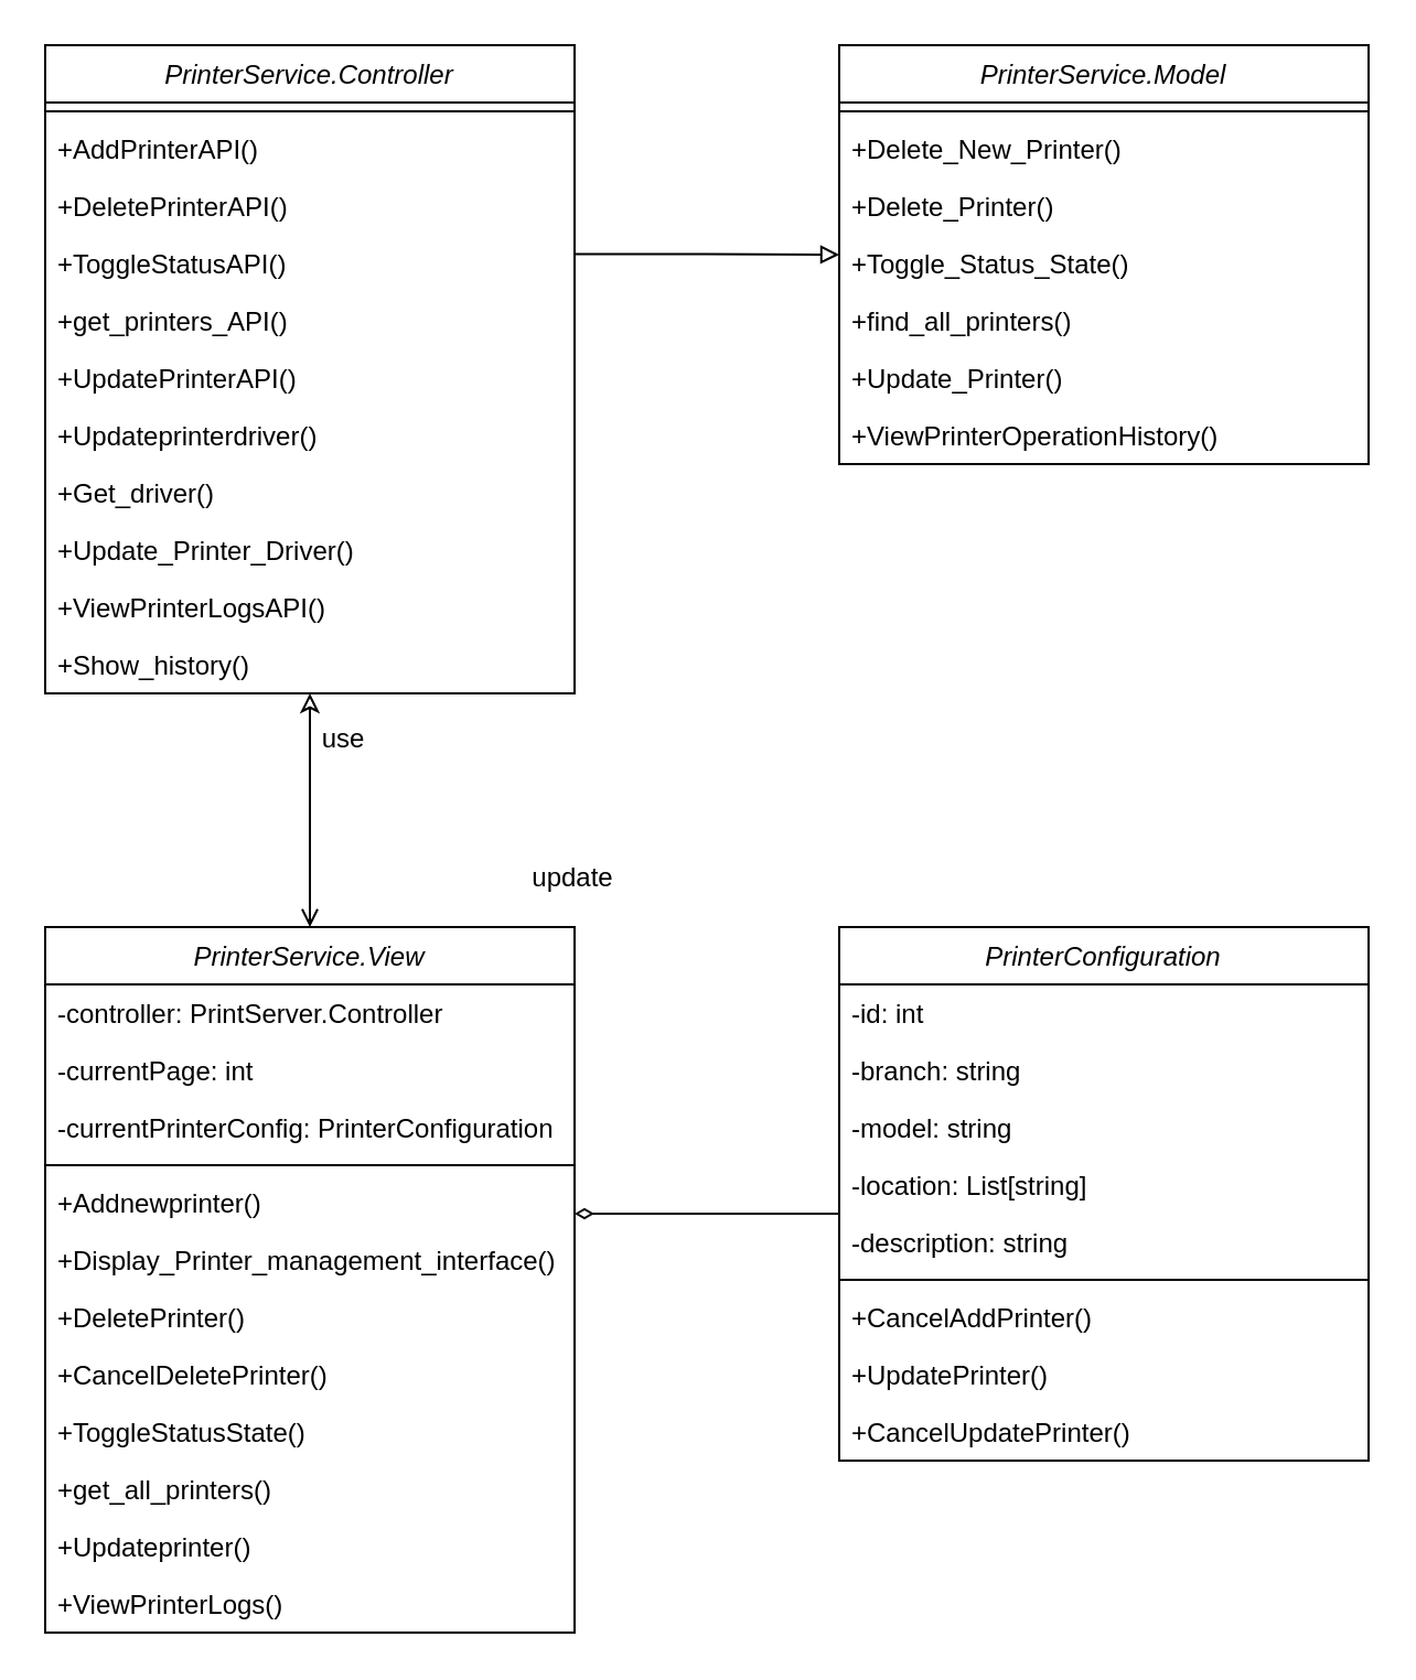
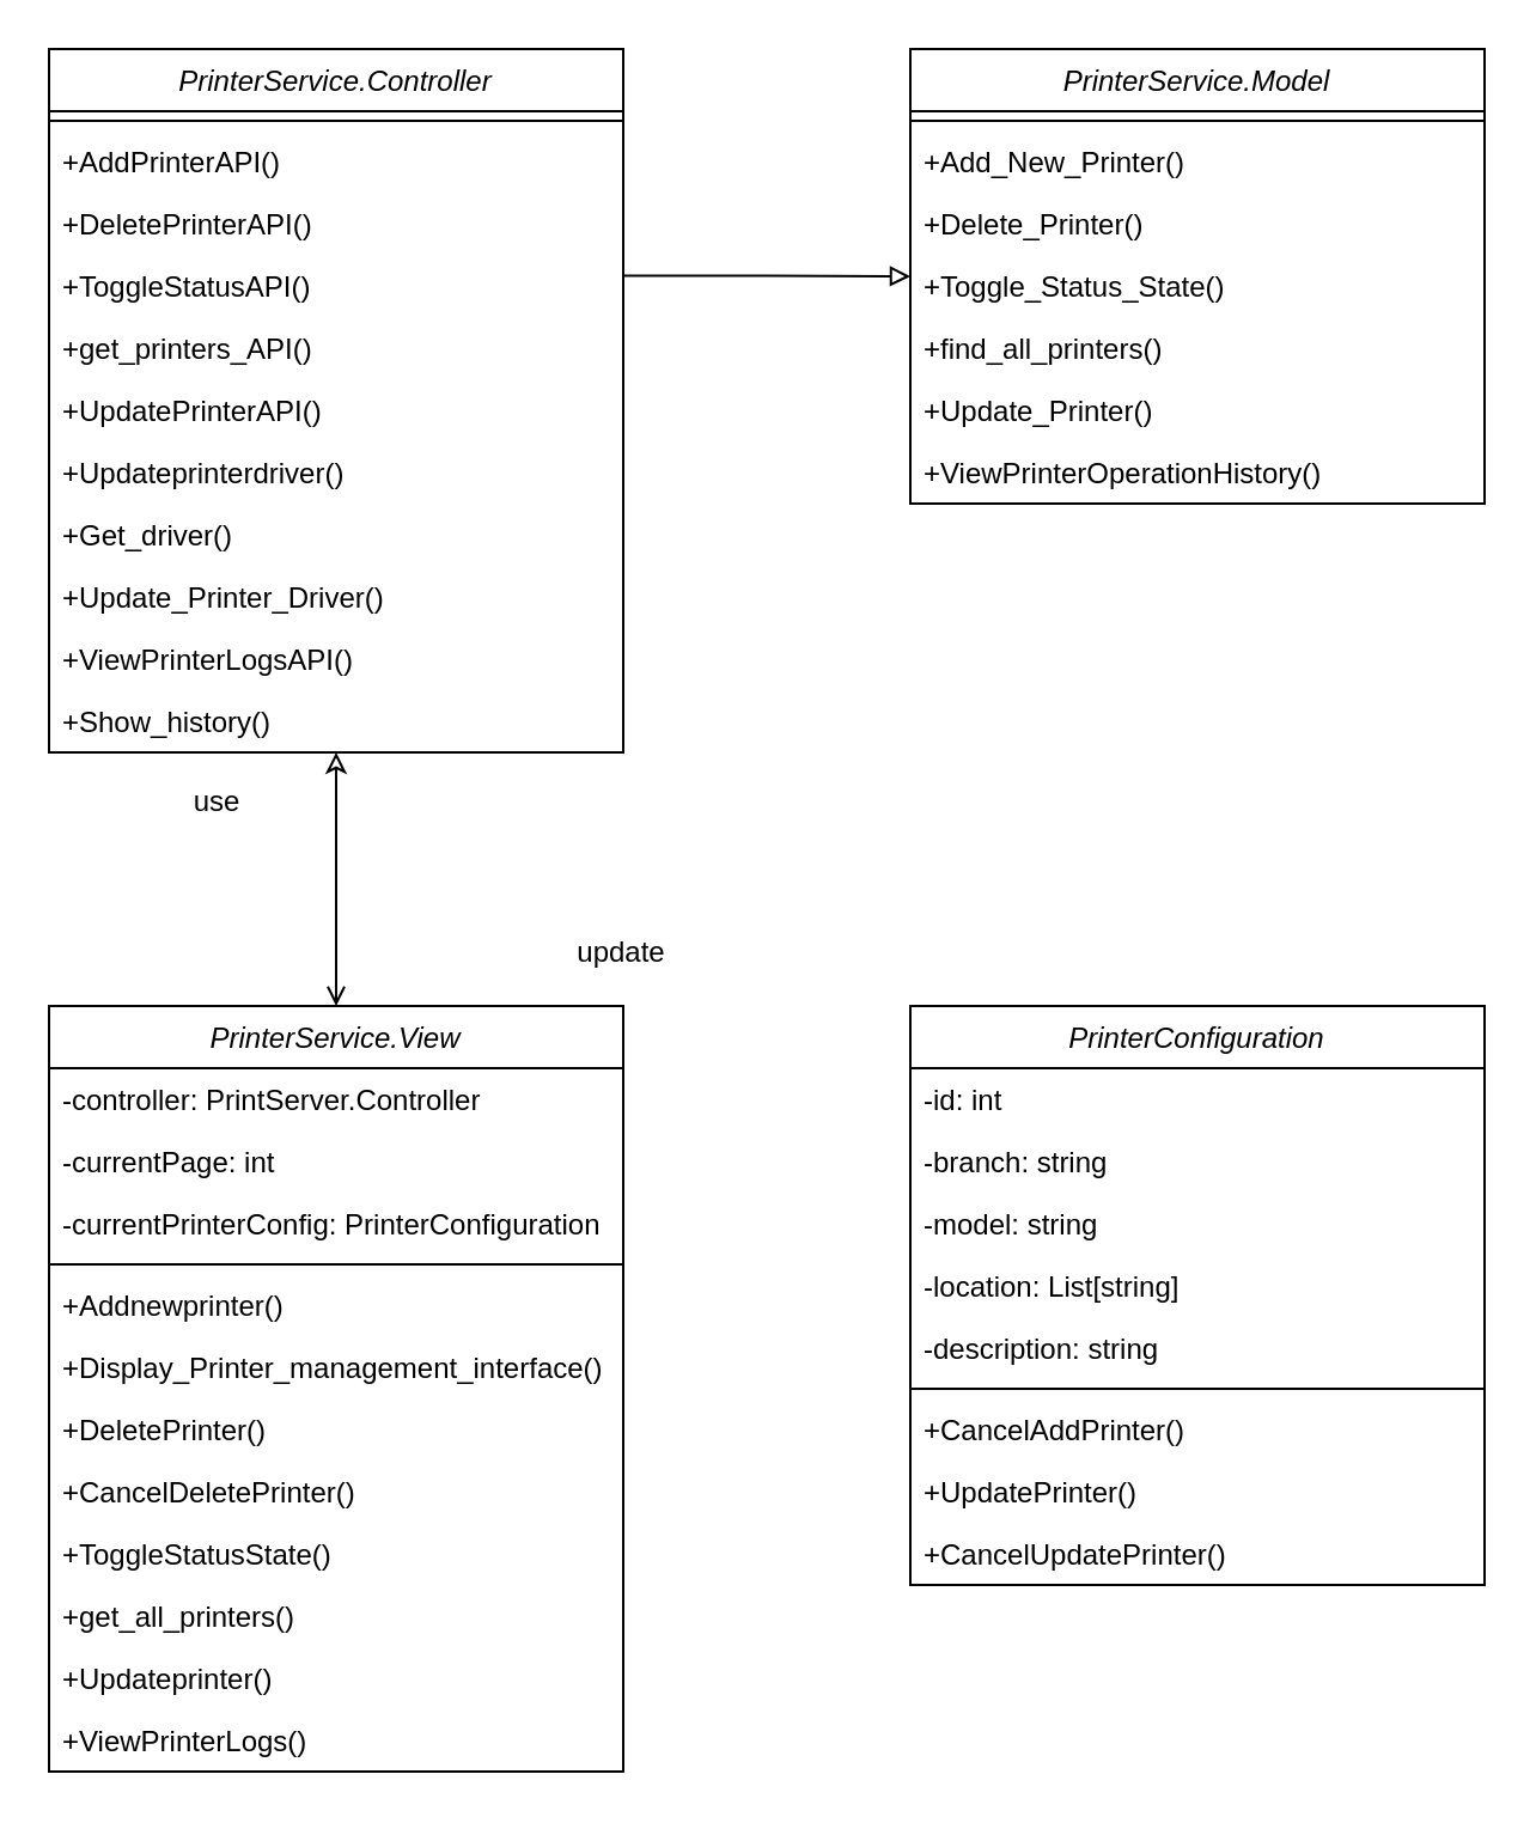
  <mxCell id="0" />
  <mxCell id="1" parent="0" />
  <mxCell id="2" value="" style="edgeStyle=orthogonalEdgeStyle;rounded=0;orthogonalLoop=1;jettySize=auto;html=1;endArrow=classic;endFill=0;startArrow=open;startFill=0;" edge="1" parent="1" source="3" target="16"><mxGeometry relative="1" as="geometry" /></mxCell>
  <mxCell id="3" value="PrinterService.View" style="swimlane;fontStyle=2;align=center;verticalAlign=top;childLayout=stackLayout;horizontal=1;startSize=26;horizontalStack=0;resizeParent=1;resizeLast=0;collapsible=1;marginBottom=0;rounded=0;shadow=0;strokeWidth=1;" parent="1" vertex="1"><mxGeometry x="20" y="420" width="240" height="320" as="geometry"><mxRectangle x="230" y="140" width="160" height="26" as="alternateBounds" /></mxGeometry></mxCell>
  <mxCell id="4" value="-controller: PrintServer.Controller" style="text;align=left;verticalAlign=top;spacingLeft=4;spacingRight=4;overflow=hidden;rotatable=0;points=[[0,0.5],[1,0.5]];portConstraint=eastwest;" parent="3" vertex="1"><mxGeometry y="26" width="240" height="26" as="geometry" /></mxCell>
  <mxCell id="5" value="-currentPage: int" style="text;align=left;verticalAlign=top;spacingLeft=4;spacingRight=4;overflow=hidden;rotatable=0;points=[[0,0.5],[1,0.5]];portConstraint=eastwest;" vertex="1" parent="3"><mxGeometry y="52" width="240" height="26" as="geometry" /></mxCell>
  <mxCell id="6" value="-currentPrinterConfig: PrinterConfiguration" style="text;align=left;verticalAlign=top;spacingLeft=4;spacingRight=4;overflow=hidden;rotatable=0;points=[[0,0.5],[1,0.5]];portConstraint=eastwest;" vertex="1" parent="3"><mxGeometry y="78" width="240" height="26" as="geometry" /></mxCell>
  <mxCell id="7" value="" style="line;html=1;strokeWidth=1;align=left;verticalAlign=middle;spacingTop=-1;spacingLeft=3;spacingRight=3;rotatable=0;labelPosition=right;points=[];portConstraint=eastwest;" parent="3" vertex="1"><mxGeometry y="104" width="240" height="8" as="geometry" /></mxCell>
  <mxCell id="8" value="+Addnewprinter()" style="text;align=left;verticalAlign=top;spacingLeft=4;spacingRight=4;overflow=hidden;rotatable=0;points=[[0,0.5],[1,0.5]];portConstraint=eastwest;" parent="3" vertex="1"><mxGeometry y="112" width="240" height="26" as="geometry" /></mxCell>
  <mxCell id="9" value="+Display_Printer_management_interface()" style="text;align=left;verticalAlign=top;spacingLeft=4;spacingRight=4;overflow=hidden;rotatable=0;points=[[0,0.5],[1,0.5]];portConstraint=eastwest;" vertex="1" parent="3"><mxGeometry y="138" width="240" height="26" as="geometry" /></mxCell>
  <mxCell id="10" value="+DeletePrinter()" style="text;align=left;verticalAlign=top;spacingLeft=4;spacingRight=4;overflow=hidden;rotatable=0;points=[[0,0.5],[1,0.5]];portConstraint=eastwest;" vertex="1" parent="3"><mxGeometry y="164" width="240" height="26" as="geometry" /></mxCell>
  <mxCell id="11" value="+CancelDeletePrinter()&#10;" style="text;align=left;verticalAlign=top;spacingLeft=4;spacingRight=4;overflow=hidden;rotatable=0;points=[[0,0.5],[1,0.5]];portConstraint=eastwest;" vertex="1" parent="3"><mxGeometry y="190" width="240" height="26" as="geometry" /></mxCell>
  <mxCell id="12" value="+ToggleStatusState()" style="text;align=left;verticalAlign=top;spacingLeft=4;spacingRight=4;overflow=hidden;rotatable=0;points=[[0,0.5],[1,0.5]];portConstraint=eastwest;" vertex="1" parent="3"><mxGeometry y="216" width="240" height="26" as="geometry" /></mxCell>
  <mxCell id="13" value="+get_all_printers()" style="text;align=left;verticalAlign=top;spacingLeft=4;spacingRight=4;overflow=hidden;rotatable=0;points=[[0,0.5],[1,0.5]];portConstraint=eastwest;" vertex="1" parent="3"><mxGeometry y="242" width="240" height="26" as="geometry" /></mxCell>
  <mxCell id="14" value="+Updateprinter()" style="text;align=left;verticalAlign=top;spacingLeft=4;spacingRight=4;overflow=hidden;rotatable=0;points=[[0,0.5],[1,0.5]];portConstraint=eastwest;" vertex="1" parent="3"><mxGeometry y="268" width="240" height="26" as="geometry" /></mxCell>
  <mxCell id="15" value="+ViewPrinterLogs()" style="text;align=left;verticalAlign=top;spacingLeft=4;spacingRight=4;overflow=hidden;rotatable=0;points=[[0,0.5],[1,0.5]];portConstraint=eastwest;" vertex="1" parent="3"><mxGeometry y="294" width="240" height="26" as="geometry" /></mxCell>
  <mxCell id="16" value="PrinterService.Controller" style="swimlane;fontStyle=2;align=center;verticalAlign=top;childLayout=stackLayout;horizontal=1;startSize=26;horizontalStack=0;resizeParent=1;resizeLast=0;collapsible=1;marginBottom=0;rounded=0;shadow=0;strokeWidth=1;" vertex="1" parent="1"><mxGeometry x="20" y="20" width="240" height="294" as="geometry"><mxRectangle x="230" y="140" width="160" height="26" as="alternateBounds" /></mxGeometry></mxCell>
  <mxCell id="17" value="" style="line;html=1;strokeWidth=1;align=left;verticalAlign=middle;spacingTop=-1;spacingLeft=3;spacingRight=3;rotatable=0;labelPosition=right;points=[];portConstraint=eastwest;" vertex="1" parent="16"><mxGeometry y="26" width="240" height="8" as="geometry" /></mxCell>
  <mxCell id="18" value="+AddPrinterAPI()" style="text;align=left;verticalAlign=top;spacingLeft=4;spacingRight=4;overflow=hidden;rotatable=0;points=[[0,0.5],[1,0.5]];portConstraint=eastwest;" vertex="1" parent="16"><mxGeometry y="34" width="240" height="26" as="geometry" /></mxCell>
  <mxCell id="19" value="+DeletePrinterAPI()" style="text;align=left;verticalAlign=top;spacingLeft=4;spacingRight=4;overflow=hidden;rotatable=0;points=[[0,0.5],[1,0.5]];portConstraint=eastwest;" vertex="1" parent="16"><mxGeometry y="60" width="240" height="26" as="geometry" /></mxCell>
  <mxCell id="20" value="+ToggleStatusAPI()" style="text;align=left;verticalAlign=top;spacingLeft=4;spacingRight=4;overflow=hidden;rotatable=0;points=[[0,0.5],[1,0.5]];portConstraint=eastwest;" vertex="1" parent="16"><mxGeometry y="86" width="240" height="26" as="geometry" /></mxCell>
  <mxCell id="21" value="+get_printers_API()" style="text;align=left;verticalAlign=top;spacingLeft=4;spacingRight=4;overflow=hidden;rotatable=0;points=[[0,0.5],[1,0.5]];portConstraint=eastwest;" vertex="1" parent="16"><mxGeometry y="112" width="240" height="26" as="geometry" /></mxCell>
  <mxCell id="22" value="+UpdatePrinterAPI()" style="text;align=left;verticalAlign=top;spacingLeft=4;spacingRight=4;overflow=hidden;rotatable=0;points=[[0,0.5],[1,0.5]];portConstraint=eastwest;" vertex="1" parent="16"><mxGeometry y="138" width="240" height="26" as="geometry" /></mxCell>
  <mxCell id="23" value="+Updateprinterdriver()" style="text;align=left;verticalAlign=top;spacingLeft=4;spacingRight=4;overflow=hidden;rotatable=0;points=[[0,0.5],[1,0.5]];portConstraint=eastwest;" vertex="1" parent="16"><mxGeometry y="164" width="240" height="26" as="geometry" /></mxCell>
  <mxCell id="24" value="+Get_driver()" style="text;align=left;verticalAlign=top;spacingLeft=4;spacingRight=4;overflow=hidden;rotatable=0;points=[[0,0.5],[1,0.5]];portConstraint=eastwest;" vertex="1" parent="16"><mxGeometry y="190" width="240" height="26" as="geometry" /></mxCell>
  <mxCell id="25" value="+Update_Printer_Driver()" style="text;align=left;verticalAlign=top;spacingLeft=4;spacingRight=4;overflow=hidden;rotatable=0;points=[[0,0.5],[1,0.5]];portConstraint=eastwest;" vertex="1" parent="16"><mxGeometry y="216" width="240" height="26" as="geometry" /></mxCell>
  <mxCell id="26" value="+ViewPrinterLogsAPI()" style="text;align=left;verticalAlign=top;spacingLeft=4;spacingRight=4;overflow=hidden;rotatable=0;points=[[0,0.5],[1,0.5]];portConstraint=eastwest;" vertex="1" parent="16"><mxGeometry y="242" width="240" height="26" as="geometry" /></mxCell>
  <mxCell id="27" value="+Show_history()" style="text;align=left;verticalAlign=top;spacingLeft=4;spacingRight=4;overflow=hidden;rotatable=0;points=[[0,0.5],[1,0.5]];portConstraint=eastwest;" vertex="1" parent="16"><mxGeometry y="268" width="240" height="26" as="geometry" /></mxCell>
  <mxCell id="28" value="PrinterService.Model" style="swimlane;fontStyle=2;align=center;verticalAlign=top;childLayout=stackLayout;horizontal=1;startSize=26;horizontalStack=0;resizeParent=1;resizeLast=0;collapsible=1;marginBottom=0;rounded=0;shadow=0;strokeWidth=1;" vertex="1" parent="1"><mxGeometry x="380" y="20" width="240" height="190" as="geometry"><mxRectangle x="230" y="140" width="160" height="26" as="alternateBounds" /></mxGeometry></mxCell>
  <mxCell id="29" value="" style="line;html=1;strokeWidth=1;align=left;verticalAlign=middle;spacingTop=-1;spacingLeft=3;spacingRight=3;rotatable=0;labelPosition=right;points=[];portConstraint=eastwest;" vertex="1" parent="28"><mxGeometry y="26" width="240" height="8" as="geometry" /></mxCell>
- <mxCell id="30" value="+Delete_New_Printer()" style="text;align=left;verticalAlign=top;spacingLeft=4;spacingRight=4;overflow=hidden;rotatable=0;points=[[0,0.5],[1,0.5]];portConstraint=eastwest;" vertex="1" parent="28"><mxGeometry y="34" width="240" height="26" as="geometry" /></mxCell>
+ <mxCell id="30" value="+Add_New_Printer()" style="text;align=left;verticalAlign=top;spacingLeft=4;spacingRight=4;overflow=hidden;rotatable=0;points=[[0,0.5],[1,0.5]];portConstraint=eastwest;" vertex="1" parent="28"><mxGeometry y="34" width="240" height="26" as="geometry" /></mxCell>
  <mxCell id="31" value="+Delete_Printer()" style="text;align=left;verticalAlign=top;spacingLeft=4;spacingRight=4;overflow=hidden;rotatable=0;points=[[0,0.5],[1,0.5]];portConstraint=eastwest;" vertex="1" parent="28"><mxGeometry y="60" width="240" height="26" as="geometry" /></mxCell>
  <mxCell id="32" value="+Toggle_Status_State()" style="text;align=left;verticalAlign=top;spacingLeft=4;spacingRight=4;overflow=hidden;rotatable=0;points=[[0,0.5],[1,0.5]];portConstraint=eastwest;" vertex="1" parent="28"><mxGeometry y="86" width="240" height="26" as="geometry" /></mxCell>
  <mxCell id="33" value="+find_all_printers()" style="text;align=left;verticalAlign=top;spacingLeft=4;spacingRight=4;overflow=hidden;rotatable=0;points=[[0,0.5],[1,0.5]];portConstraint=eastwest;" vertex="1" parent="28"><mxGeometry y="112" width="240" height="26" as="geometry" /></mxCell>
  <mxCell id="34" value="+Update_Printer()" style="text;align=left;verticalAlign=top;spacingLeft=4;spacingRight=4;overflow=hidden;rotatable=0;points=[[0,0.5],[1,0.5]];portConstraint=eastwest;" vertex="1" parent="28"><mxGeometry y="138" width="240" height="26" as="geometry" /></mxCell>
  <mxCell id="35" value="+ViewPrinterOperationHistory()" style="text;align=left;verticalAlign=top;spacingLeft=4;spacingRight=4;overflow=hidden;rotatable=0;points=[[0,0.5],[1,0.5]];portConstraint=eastwest;" vertex="1" parent="28"><mxGeometry y="164" width="240" height="26" as="geometry" /></mxCell>
  <mxCell id="36" value="PrinterConfiguration" style="swimlane;fontStyle=2;align=center;verticalAlign=top;childLayout=stackLayout;horizontal=1;startSize=26;horizontalStack=0;resizeParent=1;resizeLast=0;collapsible=1;marginBottom=0;rounded=0;shadow=0;strokeWidth=1;" vertex="1" parent="1"><mxGeometry x="380" y="420" width="240" height="242" as="geometry"><mxRectangle x="230" y="140" width="160" height="26" as="alternateBounds" /></mxGeometry></mxCell>
  <mxCell id="37" value="-id: int" style="text;align=left;verticalAlign=top;spacingLeft=4;spacingRight=4;overflow=hidden;rotatable=0;points=[[0,0.5],[1,0.5]];portConstraint=eastwest;" vertex="1" parent="36"><mxGeometry y="26" width="240" height="26" as="geometry" /></mxCell>
  <mxCell id="38" value="-branch: string" style="text;align=left;verticalAlign=top;spacingLeft=4;spacingRight=4;overflow=hidden;rotatable=0;points=[[0,0.5],[1,0.5]];portConstraint=eastwest;" vertex="1" parent="36"><mxGeometry y="52" width="240" height="26" as="geometry" /></mxCell>
  <mxCell id="39" value="-model: string" style="text;align=left;verticalAlign=top;spacingLeft=4;spacingRight=4;overflow=hidden;rotatable=0;points=[[0,0.5],[1,0.5]];portConstraint=eastwest;" vertex="1" parent="36"><mxGeometry y="78" width="240" height="26" as="geometry" /></mxCell>
  <mxCell id="40" value="-location: List[string]" style="text;align=left;verticalAlign=top;spacingLeft=4;spacingRight=4;overflow=hidden;rotatable=0;points=[[0,0.5],[1,0.5]];portConstraint=eastwest;" vertex="1" parent="36"><mxGeometry y="104" width="240" height="26" as="geometry" /></mxCell>
  <mxCell id="41" value="-description: string" style="text;align=left;verticalAlign=top;spacingLeft=4;spacingRight=4;overflow=hidden;rotatable=0;points=[[0,0.5],[1,0.5]];portConstraint=eastwest;" vertex="1" parent="36"><mxGeometry y="130" width="240" height="26" as="geometry" /></mxCell>
  <mxCell id="42" value="" style="line;html=1;strokeWidth=1;align=left;verticalAlign=middle;spacingTop=-1;spacingLeft=3;spacingRight=3;rotatable=0;labelPosition=right;points=[];portConstraint=eastwest;" vertex="1" parent="36"><mxGeometry y="156" width="240" height="8" as="geometry" /></mxCell>
  <mxCell id="43" value="+CancelAddPrinter()" style="text;align=left;verticalAlign=top;spacingLeft=4;spacingRight=4;overflow=hidden;rotatable=0;points=[[0,0.5],[1,0.5]];portConstraint=eastwest;" vertex="1" parent="36"><mxGeometry y="164" width="240" height="26" as="geometry" /></mxCell>
  <mxCell id="44" value="+UpdatePrinter()" style="text;align=left;verticalAlign=top;spacingLeft=4;spacingRight=4;overflow=hidden;rotatable=0;points=[[0,0.5],[1,0.5]];portConstraint=eastwest;" vertex="1" parent="36"><mxGeometry y="190" width="240" height="26" as="geometry" /></mxCell>
  <mxCell id="45" value="+CancelUpdatePrinter()" style="text;align=left;verticalAlign=top;spacingLeft=4;spacingRight=4;overflow=hidden;rotatable=0;points=[[0,0.5],[1,0.5]];portConstraint=eastwest;" vertex="1" parent="36"><mxGeometry y="216" width="240" height="26" as="geometry" /></mxCell>
  <mxCell id="46" value="" style="edgeStyle=orthogonalEdgeStyle;rounded=0;orthogonalLoop=1;jettySize=auto;html=1;exitX=1;exitY=0.339;exitDx=0;exitDy=0;exitPerimeter=0;endArrow=block;endFill=0;" edge="1" parent="1" source="20" target="28"><mxGeometry relative="1" as="geometry" /></mxCell>
- <mxCell id="47" value="use" style="text;html=1;align=center;verticalAlign=middle;resizable=0;points=[];autosize=1;strokeColor=none;fillColor=none;" vertex="1" parent="1"><mxGeometry x="136" y="322" width="37" height="26" as="geometry" /></mxCell>
- <mxCell id="48" style="edgeStyle=orthogonalEdgeStyle;rounded=0;orthogonalLoop=1;jettySize=auto;html=1;endArrow=diamondThin;endFill=0;strokeColor=#080808;strokeWidth=1;" edge="1" parent="1" source="36" target="3"><mxGeometry relative="1" as="geometry"><Array as="points"><mxPoint x="334" y="550" /><mxPoint x="334" y="550" /></Array></mxGeometry></mxCell>
+ <mxCell id="47" value="use" style="text;html=1;align=center;verticalAlign=middle;resizable=0;points=[];autosize=1;strokeColor=none;fillColor=none;" vertex="1" parent="1"><mxGeometry x="71" y="322" width="37" height="26" as="geometry" /></mxCell>
  <mxCell id="49" value="update" style="text;html=1;align=center;verticalAlign=middle;resizable=0;points=[];autosize=1;strokeColor=none;fillColor=none;" vertex="1" parent="1"><mxGeometry x="231" y="385" width="55" height="26" as="geometry" /></mxCell>
